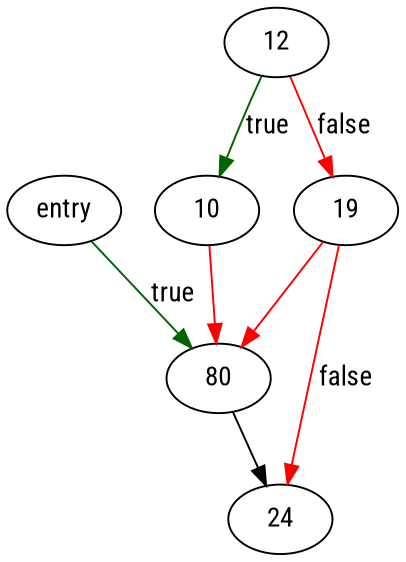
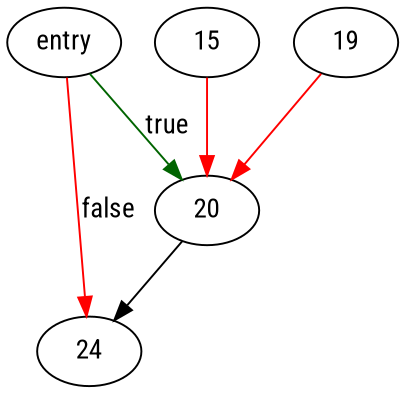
  digraph {
    fontname="Roboto Condensed"
    node [fontname="Roboto Condensed"]
    edge [color=red fontname="Roboto Condensed"]
    n1 [label=entry]
    24
-   20 [label=80]
-   12
-   15 [label=10]
+   20
+   15
    19
-   19 -> 24 [label=false]
+   n1 -> 24 [label=false]
    n1 -> 20 [color=darkgreen label=true]
    20 -> 24 [color=""]
-   12 -> 15 [color=darkgreen label=true]
-   12 -> 19 [label=false]
    15 -> 20
    19 -> 20
  }
